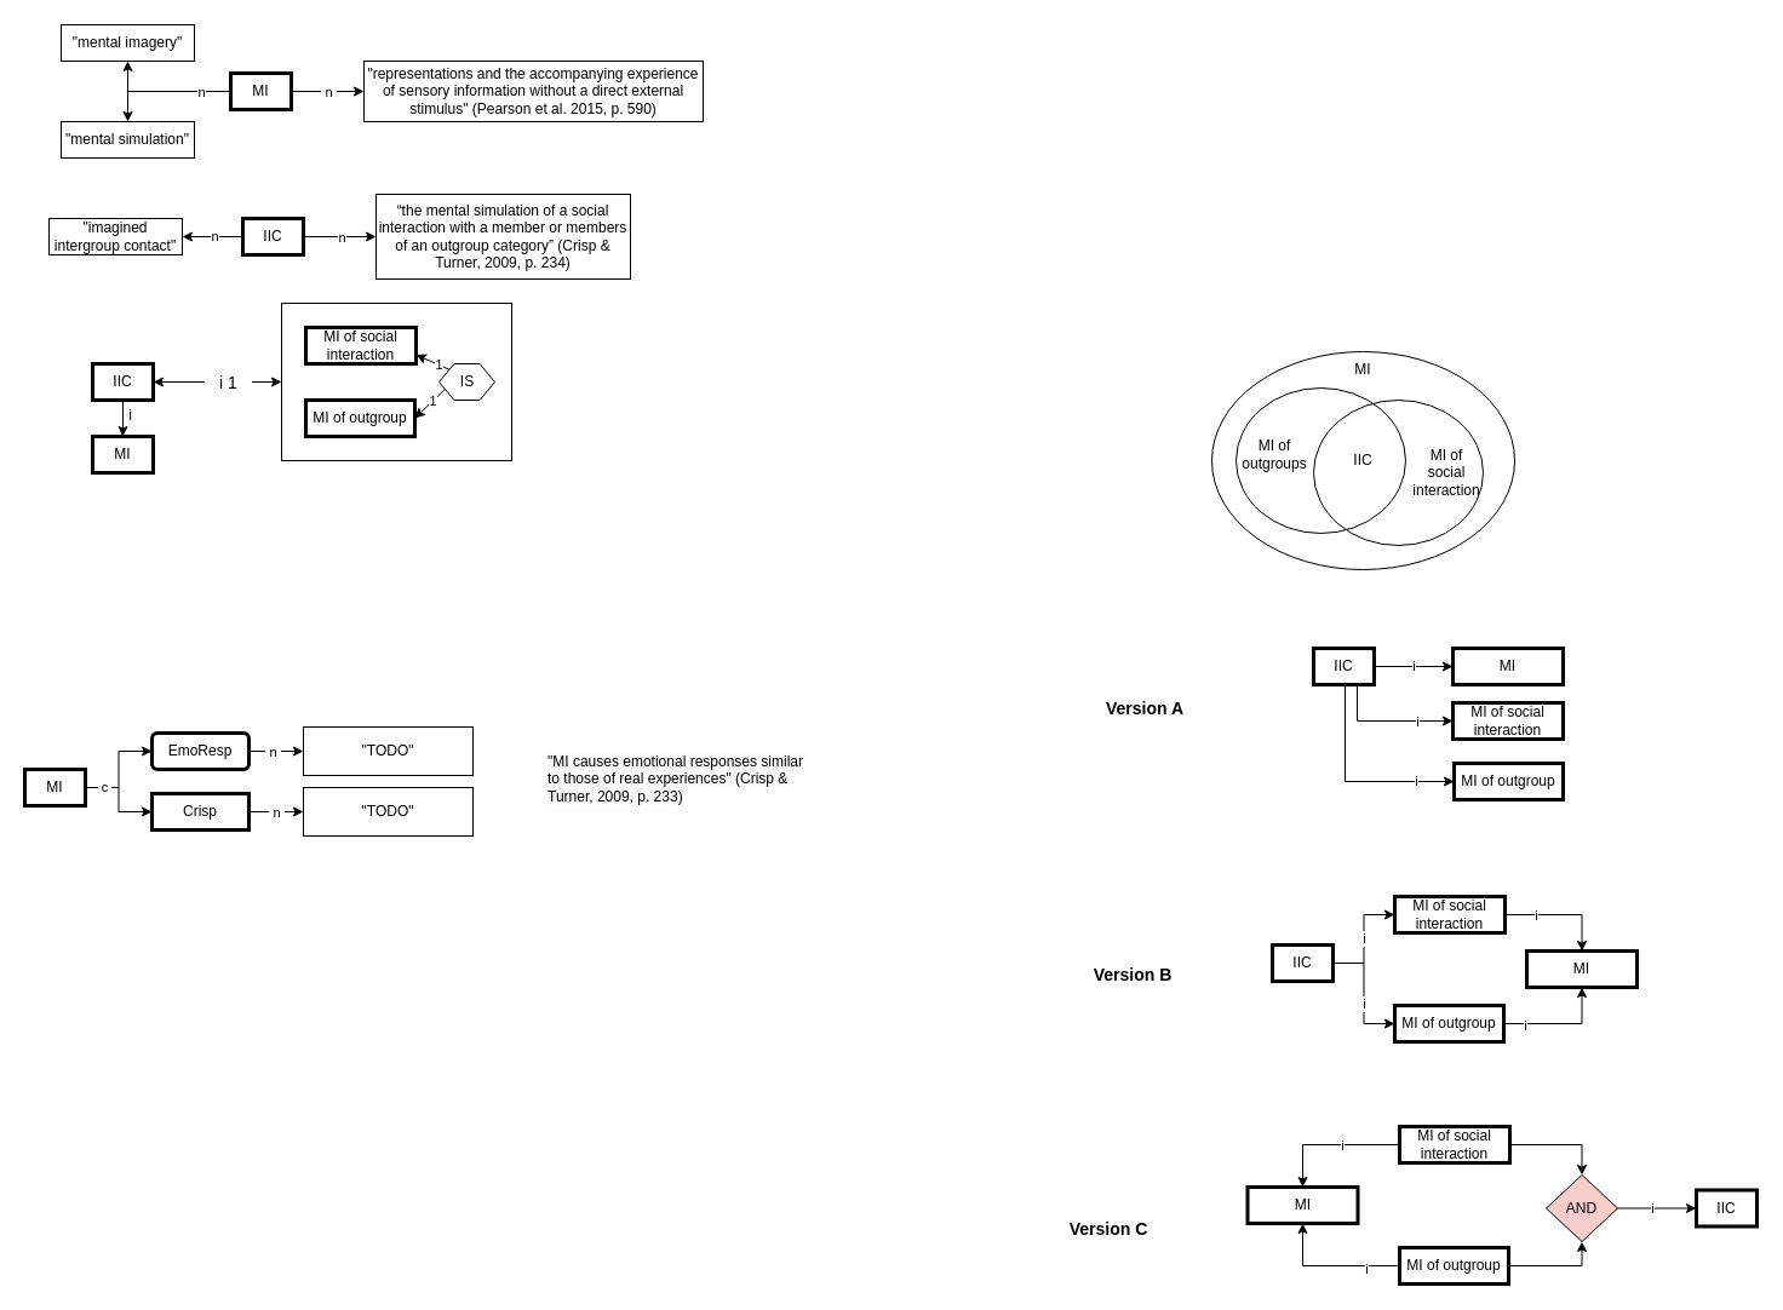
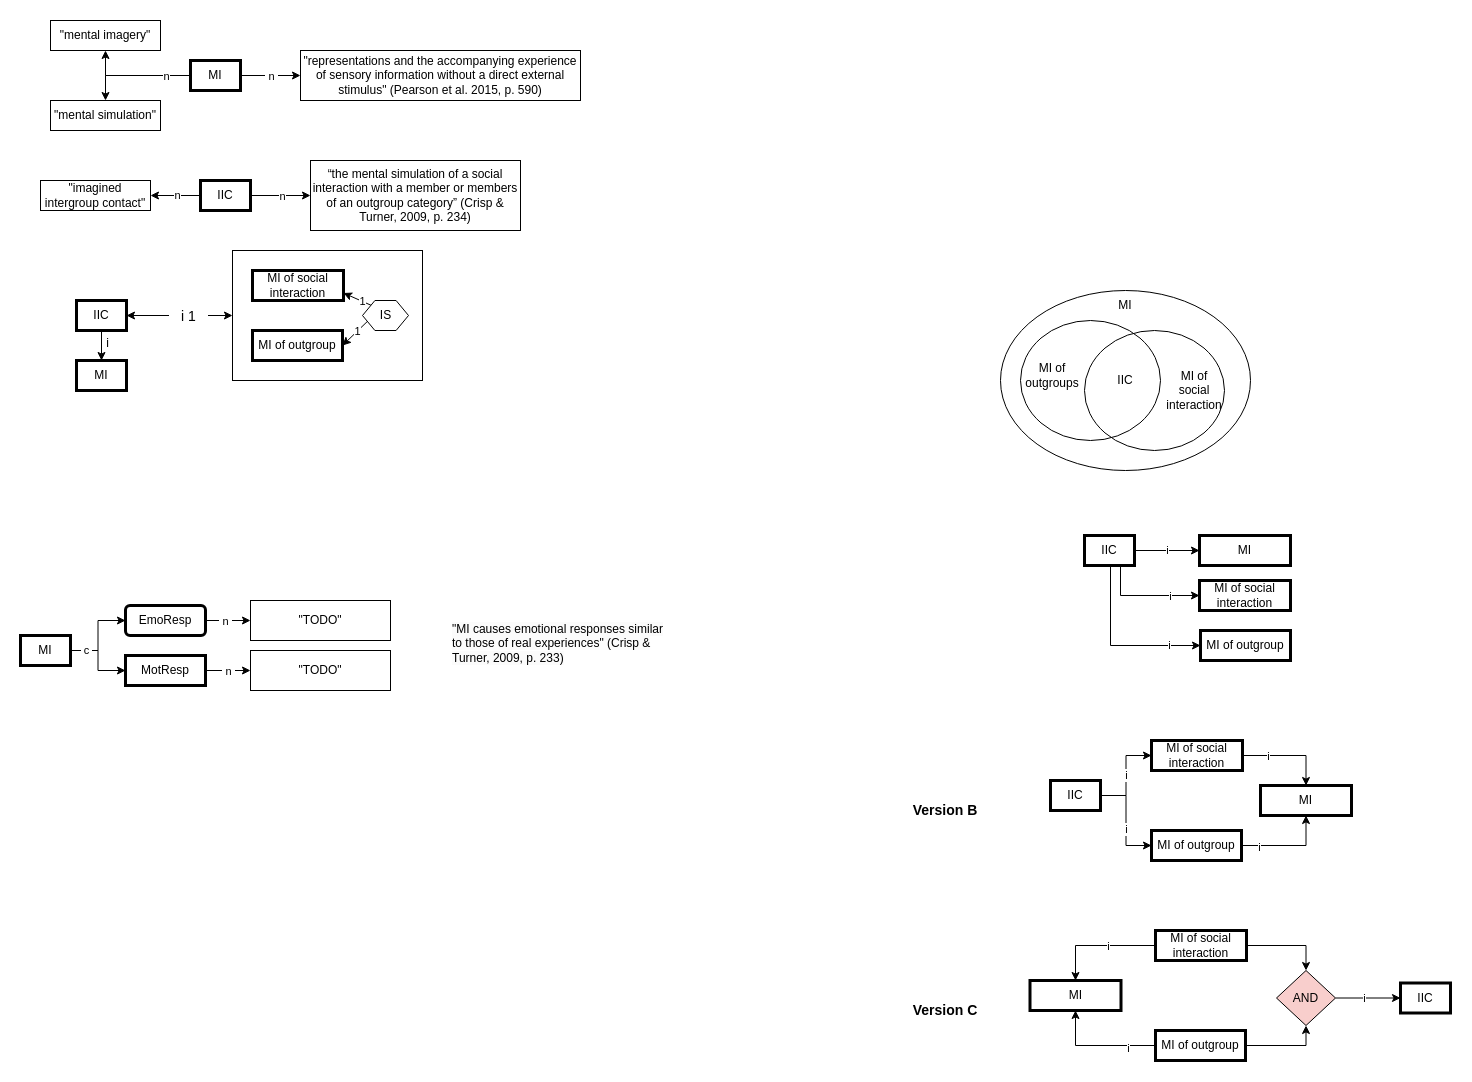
  <mxCell id="0" />
  <mxCell id="1" parent="0" />
  <mxCell id="2" value="" style="rounded=0;whiteSpace=wrap;html=1;" parent="1" vertex="1"><mxGeometry x="232" y="250" width="190" height="130" as="geometry" /></mxCell>
  <mxCell id="3" style="edgeStyle=orthogonalEdgeStyle;rounded=0;orthogonalLoop=1;jettySize=auto;html=1;" parent="1" source="8" target="10" edge="1"><mxGeometry relative="1" as="geometry" /></mxCell>
  <mxCell id="4" style="edgeStyle=orthogonalEdgeStyle;rounded=0;orthogonalLoop=1;jettySize=auto;html=1;" parent="1" source="8" target="9" edge="1"><mxGeometry relative="1" as="geometry" /></mxCell>
  <mxCell id="5" value="n" style="edgeLabel;html=1;align=center;verticalAlign=middle;resizable=0;points=[];" parent="4" vertex="1" connectable="0"><mxGeometry x="-0.545" relative="1" as="geometry"><mxPoint as="offset" /></mxGeometry></mxCell>
  <mxCell id="6" style="edgeStyle=orthogonalEdgeStyle;rounded=0;orthogonalLoop=1;jettySize=auto;html=1;" edge="1" parent="1" source="8" target="11"><mxGeometry relative="1" as="geometry" /></mxCell>
  <mxCell id="7" value="&amp;nbsp;n&amp;nbsp;" style="edgeLabel;html=1;align=center;verticalAlign=middle;resizable=0;points=[];" vertex="1" connectable="0" parent="6"><mxGeometry x="-0.001" relative="1" as="geometry"><mxPoint as="offset" /></mxGeometry></mxCell>
  <mxCell id="8" value="MI" style="rounded=0;whiteSpace=wrap;html=1;strokeWidth=3;" parent="1" vertex="1"><mxGeometry x="190" y="60" width="50" height="30" as="geometry" /></mxCell>
  <mxCell id="9" value="&quot;mental imagery&quot;" style="rounded=0;whiteSpace=wrap;html=1;" parent="1" vertex="1"><mxGeometry x="50" y="20" width="110" height="30" as="geometry" /></mxCell>
  <mxCell id="10" value="&quot;mental simulation&quot;" style="rounded=0;whiteSpace=wrap;html=1;" parent="1" vertex="1"><mxGeometry x="50" y="100" width="110" height="30" as="geometry" /></mxCell>
  <mxCell id="11" value="&quot;representations and the accompanying experience of sensory information without a direct external stimulus&quot; (Pearson et al. 2015, p. 590)" style="rounded=0;whiteSpace=wrap;html=1;" parent="1" vertex="1"><mxGeometry x="300" y="50" width="280" height="50" as="geometry" /></mxCell>
  <mxCell id="12" style="edgeStyle=orthogonalEdgeStyle;rounded=0;orthogonalLoop=1;jettySize=auto;html=1;" parent="1" source="16" target="17" edge="1"><mxGeometry relative="1" as="geometry" /></mxCell>
  <mxCell id="13" value="n" style="edgeLabel;html=1;align=center;verticalAlign=middle;resizable=0;points=[];" parent="12" vertex="1" connectable="0"><mxGeometry x="0.033" relative="1" as="geometry"><mxPoint as="offset" /></mxGeometry></mxCell>
  <mxCell id="14" style="edgeStyle=orthogonalEdgeStyle;rounded=0;orthogonalLoop=1;jettySize=auto;html=1;" parent="1" source="16" target="18" edge="1"><mxGeometry relative="1" as="geometry" /></mxCell>
  <mxCell id="15" value="n" style="edgeLabel;html=1;align=center;verticalAlign=middle;resizable=0;points=[];" parent="14" vertex="1" connectable="0"><mxGeometry x="-0.05" y="-1" relative="1" as="geometry"><mxPoint as="offset" /></mxGeometry></mxCell>
  <mxCell id="16" value="IIC" style="rounded=0;whiteSpace=wrap;html=1;strokeWidth=3;" parent="1" vertex="1"><mxGeometry x="200" y="180" width="50" height="30" as="geometry" /></mxCell>
  <mxCell id="17" value="“the mental simulation of a social interaction with a member or members of an outgroup category” (Crisp &amp;amp; Turner, 2009, p. 234)" style="rounded=0;whiteSpace=wrap;html=1;" parent="1" vertex="1"><mxGeometry x="310" y="160" width="210" height="70" as="geometry" /></mxCell>
  <mxCell id="18" value="&quot;imagined intergroup contact&quot;" style="rounded=0;whiteSpace=wrap;html=1;" parent="1" vertex="1"><mxGeometry x="40" y="180" width="110" height="30" as="geometry" /></mxCell>
  <mxCell id="19" value="" style="ellipse;whiteSpace=wrap;html=1;" parent="1" vertex="1"><mxGeometry x="1000" y="290" width="250" height="180" as="geometry" /></mxCell>
  <mxCell id="20" value="" style="ellipse;whiteSpace=wrap;html=1;fillColor=none;" parent="1" vertex="1"><mxGeometry x="1020" y="320" width="140" height="120" as="geometry" /></mxCell>
  <mxCell id="21" value="" style="ellipse;whiteSpace=wrap;html=1;fillColor=none;" parent="1" vertex="1"><mxGeometry x="1084" y="330" width="140" height="120" as="geometry" /></mxCell>
  <mxCell id="22" value="MI" style="text;html=1;strokeColor=none;fillColor=none;align=center;verticalAlign=middle;whiteSpace=wrap;rounded=0;" parent="1" vertex="1"><mxGeometry x="1095" y="290" width="60" height="30" as="geometry" /></mxCell>
  <mxCell id="23" value="MI of social interaction" style="text;html=1;strokeColor=none;fillColor=none;align=center;verticalAlign=middle;whiteSpace=wrap;rounded=0;" parent="1" vertex="1"><mxGeometry x="1164" y="375" width="60" height="30" as="geometry" /></mxCell>
  <mxCell id="24" value="MI of outgroups" style="text;html=1;strokeColor=none;fillColor=none;align=center;verticalAlign=middle;whiteSpace=wrap;rounded=0;" parent="1" vertex="1"><mxGeometry x="1020" y="360" width="64" height="30" as="geometry" /></mxCell>
  <mxCell id="25" value="IIC" style="text;html=1;strokeColor=none;fillColor=none;align=center;verticalAlign=middle;whiteSpace=wrap;rounded=0;" parent="1" vertex="1"><mxGeometry x="1095" y="365" width="60" height="30" as="geometry" /></mxCell>
  <mxCell id="26" value="MI" style="rounded=0;whiteSpace=wrap;html=1;strokeWidth=3;" parent="1" vertex="1"><mxGeometry x="1199" y="535" width="91" height="30" as="geometry" /></mxCell>
  <mxCell id="27" value="i" style="edgeStyle=orthogonalEdgeStyle;rounded=0;orthogonalLoop=1;jettySize=auto;html=1;" parent="1" source="32" target="26" edge="1"><mxGeometry relative="1" as="geometry" /></mxCell>
  <mxCell id="28" style="edgeStyle=orthogonalEdgeStyle;rounded=0;orthogonalLoop=1;jettySize=auto;html=1;entryX=0;entryY=0.5;entryDx=0;entryDy=0;" parent="1" source="32" target="33" edge="1"><mxGeometry relative="1" as="geometry"><Array as="points"><mxPoint x="1120" y="595" /></Array></mxGeometry></mxCell>
  <mxCell id="29" value="i" style="edgeLabel;html=1;align=center;verticalAlign=middle;resizable=0;points=[];" parent="28" vertex="1" connectable="0"><mxGeometry x="0.45" relative="1" as="geometry"><mxPoint as="offset" /></mxGeometry></mxCell>
  <mxCell id="30" style="edgeStyle=orthogonalEdgeStyle;rounded=0;orthogonalLoop=1;jettySize=auto;html=1;entryX=0;entryY=0.5;entryDx=0;entryDy=0;" parent="1" source="32" target="34" edge="1"><mxGeometry relative="1" as="geometry"><Array as="points"><mxPoint x="1110" y="645" /></Array></mxGeometry></mxCell>
  <mxCell id="31" value="i" style="edgeLabel;html=1;align=center;verticalAlign=middle;resizable=0;points=[];" parent="30" vertex="1" connectable="0"><mxGeometry x="0.624" y="1" relative="1" as="geometry"><mxPoint as="offset" /></mxGeometry></mxCell>
  <mxCell id="32" value="IIC" style="rounded=0;whiteSpace=wrap;html=1;strokeWidth=3;" parent="1" vertex="1"><mxGeometry x="1084" y="535" width="50" height="30" as="geometry" /></mxCell>
  <mxCell id="33" value="MI of social interaction" style="rounded=0;whiteSpace=wrap;html=1;strokeWidth=3;" parent="1" vertex="1"><mxGeometry x="1199" y="580" width="91" height="30" as="geometry" /></mxCell>
  <mxCell id="34" value="MI of outgroup" style="rounded=0;whiteSpace=wrap;html=1;strokeWidth=3;" parent="1" vertex="1"><mxGeometry x="1200" y="630" width="90" height="30" as="geometry" /></mxCell>
- <mxCell id="35" value="&lt;b&gt;&lt;font style=&quot;font-size: 14px;&quot;&gt;Version A&lt;/font&gt;&lt;/b&gt;" style="text;html=1;strokeColor=none;fillColor=none;align=center;verticalAlign=middle;whiteSpace=wrap;rounded=0;" parent="1" vertex="1"><mxGeometry x="900" y="570" width="90" height="30" as="geometry" /></mxCell>
  <mxCell id="36" value="MI" style="rounded=0;whiteSpace=wrap;html=1;strokeWidth=3;" parent="1" vertex="1"><mxGeometry x="1260" y="785" width="91" height="30" as="geometry" /></mxCell>
  <mxCell id="37" value="i" style="edgeStyle=orthogonalEdgeStyle;rounded=0;orthogonalLoop=1;jettySize=auto;html=1;entryX=0;entryY=0.5;entryDx=0;entryDy=0;" parent="1" source="44" target="45" edge="1"><mxGeometry relative="1" as="geometry" /></mxCell>
  <mxCell id="38" style="edgeStyle=orthogonalEdgeStyle;rounded=0;orthogonalLoop=1;jettySize=auto;html=1;entryX=1;entryY=0.5;entryDx=0;entryDy=0;startArrow=classic;startFill=1;endArrow=none;endFill=0;exitX=0.5;exitY=0;exitDx=0;exitDy=0;" parent="1" source="36" target="45" edge="1"><mxGeometry relative="1" as="geometry" /></mxCell>
  <mxCell id="39" value="i" style="edgeLabel;html=1;align=center;verticalAlign=middle;resizable=0;points=[];" parent="38" vertex="1" connectable="0"><mxGeometry x="0.45" relative="1" as="geometry"><mxPoint as="offset" /></mxGeometry></mxCell>
  <mxCell id="40" style="edgeStyle=orthogonalEdgeStyle;rounded=0;orthogonalLoop=1;jettySize=auto;html=1;entryX=1;entryY=0.5;entryDx=0;entryDy=0;startArrow=classic;startFill=1;endArrow=none;endFill=0;exitX=0.5;exitY=1;exitDx=0;exitDy=0;" parent="1" source="36" target="46" edge="1"><mxGeometry relative="1" as="geometry" /></mxCell>
  <mxCell id="41" value="i" style="edgeLabel;html=1;align=center;verticalAlign=middle;resizable=0;points=[];" parent="40" vertex="1" connectable="0"><mxGeometry x="0.624" y="1" relative="1" as="geometry"><mxPoint as="offset" /></mxGeometry></mxCell>
  <mxCell id="42" style="edgeStyle=orthogonalEdgeStyle;rounded=0;orthogonalLoop=1;jettySize=auto;html=1;entryX=0;entryY=0.5;entryDx=0;entryDy=0;" parent="1" source="44" target="46" edge="1"><mxGeometry relative="1" as="geometry" /></mxCell>
  <mxCell id="43" value="i" style="edgeLabel;html=1;align=center;verticalAlign=middle;resizable=0;points=[];" parent="42" vertex="1" connectable="0"><mxGeometry x="0.139" relative="1" as="geometry"><mxPoint y="1" as="offset" /></mxGeometry></mxCell>
  <mxCell id="44" value="IIC" style="rounded=0;whiteSpace=wrap;html=1;strokeWidth=3;" parent="1" vertex="1"><mxGeometry x="1050" y="780" width="50" height="30" as="geometry" /></mxCell>
  <mxCell id="45" value="MI of social interaction" style="rounded=0;whiteSpace=wrap;html=1;strokeWidth=3;" parent="1" vertex="1"><mxGeometry x="1151" y="740" width="91" height="30" as="geometry" /></mxCell>
  <mxCell id="46" value="MI of outgroup" style="rounded=0;whiteSpace=wrap;html=1;strokeWidth=3;" parent="1" vertex="1"><mxGeometry x="1151" y="830" width="90" height="30" as="geometry" /></mxCell>
- <mxCell id="47" value="&lt;b&gt;&lt;font style=&quot;font-size: 14px;&quot;&gt;Version B&lt;/font&gt;&lt;/b&gt;" style="text;html=1;strokeColor=none;fillColor=none;align=center;verticalAlign=middle;whiteSpace=wrap;rounded=0;" parent="1" vertex="1"><mxGeometry x="890" y="790" width="90" height="30" as="geometry" /></mxCell>
+ <mxCell id="47" value="&lt;b&gt;&lt;font style=&quot;font-size: 14px;&quot;&gt;Version B&lt;/font&gt;&lt;/b&gt;" style="text;html=1;strokeColor=none;fillColor=none;align=center;verticalAlign=middle;whiteSpace=wrap;rounded=0;" parent="1" vertex="1"><mxGeometry x="900" y="795" width="90" height="30" as="geometry" /></mxCell>
  <mxCell id="48" value="MI" style="rounded=0;whiteSpace=wrap;html=1;strokeWidth=3;" parent="1" vertex="1"><mxGeometry x="1029.5" y="980" width="91" height="30" as="geometry" /></mxCell>
  <mxCell id="49" value="IIC" style="rounded=0;whiteSpace=wrap;html=1;strokeWidth=3;" parent="1" vertex="1"><mxGeometry x="1400" y="982.5" width="50" height="30" as="geometry" /></mxCell>
  <mxCell id="50" style="edgeStyle=orthogonalEdgeStyle;rounded=0;orthogonalLoop=1;jettySize=auto;html=1;entryX=0.5;entryY=0;entryDx=0;entryDy=0;" parent="1" source="53" target="48" edge="1"><mxGeometry relative="1" as="geometry" /></mxCell>
  <mxCell id="51" value="i" style="edgeLabel;html=1;align=center;verticalAlign=middle;resizable=0;points=[];" parent="50" vertex="1" connectable="0"><mxGeometry x="-0.157" relative="1" as="geometry"><mxPoint as="offset" /></mxGeometry></mxCell>
  <mxCell id="52" style="edgeStyle=orthogonalEdgeStyle;rounded=0;orthogonalLoop=1;jettySize=auto;html=1;entryX=0.5;entryY=0;entryDx=0;entryDy=0;" parent="1" source="53" target="61" edge="1"><mxGeometry relative="1" as="geometry" /></mxCell>
  <mxCell id="53" value="MI of social interaction" style="rounded=0;whiteSpace=wrap;html=1;strokeWidth=3;" parent="1" vertex="1"><mxGeometry x="1155" y="930" width="91" height="30" as="geometry" /></mxCell>
  <mxCell id="54" style="edgeStyle=orthogonalEdgeStyle;rounded=0;orthogonalLoop=1;jettySize=auto;html=1;entryX=0.5;entryY=1;entryDx=0;entryDy=0;" parent="1" source="57" target="48" edge="1"><mxGeometry relative="1" as="geometry" /></mxCell>
  <mxCell id="55" value="i" style="edgeLabel;html=1;align=center;verticalAlign=middle;resizable=0;points=[];" parent="54" vertex="1" connectable="0"><mxGeometry x="-0.487" y="2" relative="1" as="geometry"><mxPoint x="1" as="offset" /></mxGeometry></mxCell>
  <mxCell id="56" style="edgeStyle=orthogonalEdgeStyle;rounded=0;orthogonalLoop=1;jettySize=auto;html=1;entryX=0.5;entryY=1;entryDx=0;entryDy=0;" parent="1" source="57" target="61" edge="1"><mxGeometry relative="1" as="geometry" /></mxCell>
  <mxCell id="57" value="MI of outgroup" style="rounded=0;whiteSpace=wrap;html=1;strokeWidth=3;" parent="1" vertex="1"><mxGeometry x="1155" y="1030" width="90" height="30" as="geometry" /></mxCell>
- <mxCell id="58" value="&lt;b&gt;&lt;font style=&quot;font-size: 14px;&quot;&gt;Version C&lt;/font&gt;&lt;/b&gt;" style="text;html=1;strokeColor=none;fillColor=none;align=center;verticalAlign=middle;whiteSpace=wrap;rounded=0;" parent="1" vertex="1"><mxGeometry x="870" y="1000" width="90" height="30" as="geometry" /></mxCell>
+ <mxCell id="58" value="&lt;b&gt;&lt;font style=&quot;font-size: 14px;&quot;&gt;Version C&lt;/font&gt;&lt;/b&gt;" style="text;html=1;strokeColor=none;fillColor=none;align=center;verticalAlign=middle;whiteSpace=wrap;rounded=0;" parent="1" vertex="1"><mxGeometry x="900" y="995" width="90" height="30" as="geometry" /></mxCell>
  <mxCell id="59" style="edgeStyle=orthogonalEdgeStyle;rounded=0;orthogonalLoop=1;jettySize=auto;html=1;entryX=0;entryY=0.5;entryDx=0;entryDy=0;" parent="1" source="61" target="49" edge="1"><mxGeometry relative="1" as="geometry" /></mxCell>
  <mxCell id="60" value="i" style="edgeLabel;html=1;align=center;verticalAlign=middle;resizable=0;points=[];" parent="59" vertex="1" connectable="0"><mxGeometry x="-0.139" y="1" relative="1" as="geometry"><mxPoint y="1" as="offset" /></mxGeometry></mxCell>
  <mxCell id="61" value="AND" style="rhombus;whiteSpace=wrap;html=1;fillColor=#f8cecc;" parent="1" vertex="1"><mxGeometry x="1276" y="970" width="59" height="55" as="geometry" /></mxCell>
  <mxCell id="62" style="edgeStyle=orthogonalEdgeStyle;rounded=0;orthogonalLoop=1;jettySize=auto;html=1;entryX=0;entryY=0.5;entryDx=0;entryDy=0;startArrow=classic;startFill=1;" parent="1" source="66" target="2" edge="1"><mxGeometry relative="1" as="geometry" /></mxCell>
  <mxCell id="63" value="i" style="edgeLabel;html=1;align=center;verticalAlign=middle;resizable=0;points=[];" parent="62" vertex="1" connectable="0"><mxGeometry x="0.139" relative="1" as="geometry"><mxPoint y="1" as="offset" /></mxGeometry></mxCell>
  <mxCell id="64" value="&lt;font style=&quot;font-size: 14px;&quot;&gt;&amp;nbsp; &amp;nbsp;i 1 &amp;nbsp;&amp;nbsp;&lt;/font&gt;" style="edgeLabel;html=1;align=center;verticalAlign=middle;resizable=0;points=[];" parent="62" vertex="1" connectable="0"><mxGeometry x="0.151" relative="1" as="geometry"><mxPoint as="offset" /></mxGeometry></mxCell>
  <mxCell id="65" style="edgeStyle=orthogonalEdgeStyle;rounded=0;orthogonalLoop=1;jettySize=auto;html=1;" edge="1" parent="1" source="66" target="87"><mxGeometry relative="1" as="geometry" /></mxCell>
  <mxCell id="66" value="IIC" style="rounded=0;whiteSpace=wrap;html=1;strokeWidth=3;" parent="1" vertex="1"><mxGeometry x="76" y="300" width="50" height="30" as="geometry" /></mxCell>
  <mxCell id="67" value="MI of social interaction" style="rounded=0;whiteSpace=wrap;html=1;strokeWidth=3;" parent="1" vertex="1"><mxGeometry x="252" y="270" width="91" height="30" as="geometry" /></mxCell>
  <mxCell id="68" value="MI of outgroup" style="rounded=0;whiteSpace=wrap;html=1;strokeWidth=3;" parent="1" vertex="1"><mxGeometry x="252" y="330" width="90" height="30" as="geometry" /></mxCell>
  <mxCell id="69" style="rounded=0;orthogonalLoop=1;jettySize=auto;html=1;entryX=1;entryY=0.75;entryDx=0;entryDy=0;exitX=0.205;exitY=0.172;exitDx=0;exitDy=0;exitPerimeter=0;" parent="1" source="73" target="67" edge="1"><mxGeometry relative="1" as="geometry" /></mxCell>
  <mxCell id="70" value="1" style="edgeLabel;html=1;align=center;verticalAlign=middle;resizable=0;points=[];" parent="69" vertex="1" connectable="0"><mxGeometry x="-0.276" relative="1" as="geometry"><mxPoint as="offset" /></mxGeometry></mxCell>
  <mxCell id="71" style="rounded=0;orthogonalLoop=1;jettySize=auto;html=1;exitX=0;exitY=0.75;exitDx=0;exitDy=0;entryX=1;entryY=0.5;entryDx=0;entryDy=0;" parent="1" source="73" target="68" edge="1"><mxGeometry relative="1" as="geometry" /></mxCell>
  <mxCell id="72" value="1" style="edgeLabel;html=1;align=center;verticalAlign=middle;resizable=0;points=[];" parent="71" vertex="1" connectable="0"><mxGeometry x="-0.196" relative="1" as="geometry"><mxPoint as="offset" /></mxGeometry></mxCell>
  <mxCell id="73" value="IS" style="verticalLabelPosition=middle;verticalAlign=middle;html=1;shape=hexagon;perimeter=hexagonPerimeter2;arcSize=6;size=0.27;align=center;labelPosition=center;" parent="1" vertex="1"><mxGeometry x="362" y="300" width="46" height="30" as="geometry" /></mxCell>
  <mxCell id="74" style="edgeStyle=orthogonalEdgeStyle;rounded=0;orthogonalLoop=1;jettySize=auto;html=1;" edge="1" parent="1" source="77" target="81"><mxGeometry relative="1" as="geometry" /></mxCell>
  <mxCell id="75" style="edgeStyle=orthogonalEdgeStyle;rounded=0;orthogonalLoop=1;jettySize=auto;html=1;" edge="1" parent="1" source="77" target="85"><mxGeometry relative="1" as="geometry" /></mxCell>
  <mxCell id="76" value="&amp;nbsp;c&amp;nbsp;" style="edgeLabel;html=1;align=center;verticalAlign=middle;resizable=0;points=[];" vertex="1" connectable="0" parent="75"><mxGeometry x="-0.598" y="1" relative="1" as="geometry"><mxPoint as="offset" /></mxGeometry></mxCell>
  <mxCell id="77" value="MI" style="rounded=0;whiteSpace=wrap;html=1;strokeWidth=3;" vertex="1" parent="1"><mxGeometry x="20" y="635" width="50" height="30" as="geometry" /></mxCell>
  <mxCell id="78" value="&quot;TODO&quot;" style="rounded=0;whiteSpace=wrap;html=1;" vertex="1" parent="1"><mxGeometry x="250" y="600" width="140" height="40" as="geometry" /></mxCell>
  <mxCell id="79" style="edgeStyle=orthogonalEdgeStyle;rounded=0;orthogonalLoop=1;jettySize=auto;html=1;" edge="1" parent="1" source="81" target="78"><mxGeometry relative="1" as="geometry" /></mxCell>
  <mxCell id="80" value="&amp;nbsp;n&amp;nbsp;" style="edgeLabel;html=1;align=center;verticalAlign=middle;resizable=0;points=[];" vertex="1" connectable="0" parent="79"><mxGeometry x="-0.149" relative="1" as="geometry"><mxPoint as="offset" /></mxGeometry></mxCell>
  <mxCell id="81" value="EmoResp" style="whiteSpace=wrap;html=1;strokeWidth=3;rounded=1;" vertex="1" parent="1"><mxGeometry x="125" y="605" width="80" height="30" as="geometry" /></mxCell>
  <mxCell id="82" value="&lt;span style=&quot;color: rgb(0, 0, 0); font-family: Helvetica; font-size: 12px; font-style: normal; font-variant-ligatures: normal; font-variant-caps: normal; font-weight: 400; letter-spacing: normal; orphans: 2; text-align: center; text-indent: 0px; text-transform: none; widows: 2; word-spacing: 0px; -webkit-text-stroke-width: 0px; background-color: rgb(251, 251, 251); text-decoration-thickness: initial; text-decoration-style: initial; text-decoration-color: initial; float: none; display: inline !important;&quot;&gt;&quot;MI causes emotional responses similar to those of real experiences&quot; (Crisp &amp;amp; Turner, 2009, p. 233)&lt;/span&gt;" style="text;whiteSpace=wrap;html=1;" vertex="1" parent="1"><mxGeometry x="450" y="615" width="220" height="50" as="geometry" /></mxCell>
  <mxCell id="83" style="edgeStyle=orthogonalEdgeStyle;rounded=0;orthogonalLoop=1;jettySize=auto;html=1;" edge="1" parent="1" source="85" target="86"><mxGeometry relative="1" as="geometry" /></mxCell>
  <mxCell id="84" value="&amp;nbsp;n&amp;nbsp;" style="edgeLabel;html=1;align=center;verticalAlign=middle;resizable=0;points=[];" vertex="1" connectable="0" parent="83"><mxGeometry x="-0.022" relative="1" as="geometry"><mxPoint as="offset" /></mxGeometry></mxCell>
- <mxCell id="85" value="Crisp" style="rounded=0;whiteSpace=wrap;html=1;strokeWidth=3;" vertex="1" parent="1"><mxGeometry x="125" y="655" width="80" height="30" as="geometry" /></mxCell>
+ <mxCell id="85" value="MotResp" style="rounded=0;whiteSpace=wrap;html=1;strokeWidth=3;" vertex="1" parent="1"><mxGeometry x="125" y="655" width="80" height="30" as="geometry" /></mxCell>
  <mxCell id="86" value="&quot;TODO&quot;" style="rounded=0;whiteSpace=wrap;html=1;" vertex="1" parent="1"><mxGeometry x="250" y="650" width="140" height="40" as="geometry" /></mxCell>
  <mxCell id="87" value="MI" style="rounded=0;whiteSpace=wrap;html=1;strokeWidth=3;" vertex="1" parent="1"><mxGeometry x="76" y="360" width="50" height="30" as="geometry" /></mxCell>
  <mxCell id="88" value="i" style="text;html=1;align=center;verticalAlign=middle;resizable=0;points=[];autosize=1;strokeColor=none;fillColor=none;" vertex="1" parent="1"><mxGeometry x="92" y="328" width="30" height="30" as="geometry" /></mxCell>
